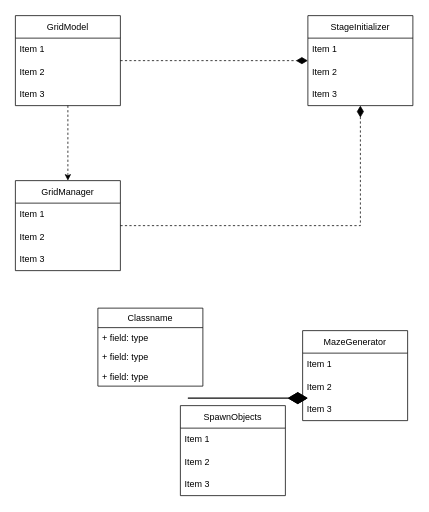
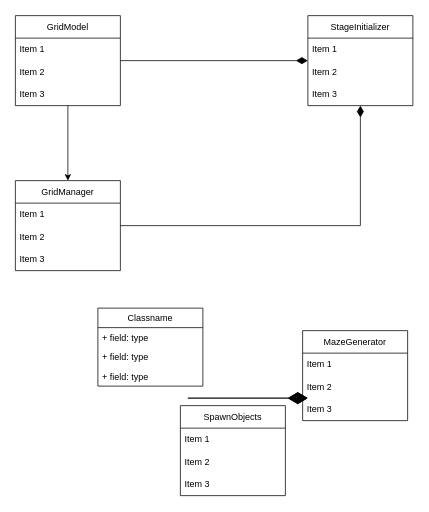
  <mxCell id="0" />
  <mxCell id="1" parent="0" />
- <mxCell id="2" style="edgeStyle=orthogonalEdgeStyle;rounded=0;orthogonalLoop=1;jettySize=auto;html=1;endArrow=diamondThin;endFill=1;endSize=13;dashed=1;" edge="1" parent="1" source="3" target="13"><mxGeometry relative="1" as="geometry" /></mxCell>
+ <mxCell id="2" style="edgeStyle=orthogonalEdgeStyle;rounded=0;orthogonalLoop=1;jettySize=auto;html=1;endArrow=diamondThin;endFill=1;endSize=13;" edge="1" parent="1" source="3" target="13"><mxGeometry relative="1" as="geometry" /></mxCell>
  <mxCell id="3" value="GridModel" style="swimlane;fontStyle=0;childLayout=stackLayout;horizontal=1;startSize=30;horizontalStack=0;resizeParent=1;resizeParentMax=0;resizeLast=0;collapsible=1;marginBottom=0;whiteSpace=wrap;html=1;" vertex="1" parent="1"><mxGeometry x="20" y="20" width="140" height="120" as="geometry" /></mxCell>
  <mxCell id="4" value="Item 1" style="text;strokeColor=none;fillColor=none;align=left;verticalAlign=middle;spacingLeft=4;spacingRight=4;overflow=hidden;points=[[0,0.5],[1,0.5]];portConstraint=eastwest;rotatable=0;whiteSpace=wrap;html=1;" vertex="1" parent="3"><mxGeometry y="30" width="140" height="30" as="geometry" /></mxCell>
  <mxCell id="5" value="Item 2" style="text;strokeColor=none;fillColor=none;align=left;verticalAlign=middle;spacingLeft=4;spacingRight=4;overflow=hidden;points=[[0,0.5],[1,0.5]];portConstraint=eastwest;rotatable=0;whiteSpace=wrap;html=1;" vertex="1" parent="3"><mxGeometry y="60" width="140" height="30" as="geometry" /></mxCell>
  <mxCell id="6" value="Item 3" style="text;strokeColor=none;fillColor=none;align=left;verticalAlign=middle;spacingLeft=4;spacingRight=4;overflow=hidden;points=[[0,0.5],[1,0.5]];portConstraint=eastwest;rotatable=0;whiteSpace=wrap;html=1;" vertex="1" parent="3"><mxGeometry y="90" width="140" height="30" as="geometry" /></mxCell>
- <mxCell id="7" style="edgeStyle=orthogonalEdgeStyle;rounded=0;orthogonalLoop=1;jettySize=auto;html=1;dashed=1;" edge="1" parent="1" source="3" target="9"><mxGeometry relative="1" as="geometry" /></mxCell>
- <mxCell id="8" style="edgeStyle=orthogonalEdgeStyle;rounded=0;orthogonalLoop=1;jettySize=auto;html=1;endArrow=diamondThin;endFill=1;startSize=6;endSize=13;dashed=1;" edge="1" parent="1" source="9" target="13"><mxGeometry relative="1" as="geometry"><mxPoint x="430" y="220" as="targetPoint" /></mxGeometry></mxCell>
+ <mxCell id="7" style="edgeStyle=orthogonalEdgeStyle;rounded=0;orthogonalLoop=1;jettySize=auto;html=1;" edge="1" parent="1" source="3" target="9"><mxGeometry relative="1" as="geometry" /></mxCell>
+ <mxCell id="8" style="edgeStyle=orthogonalEdgeStyle;rounded=0;orthogonalLoop=1;jettySize=auto;html=1;endArrow=diamondThin;endFill=1;startSize=6;endSize=13;" edge="1" parent="1" source="9" target="13"><mxGeometry relative="1" as="geometry"><mxPoint x="430" y="220" as="targetPoint" /></mxGeometry></mxCell>
  <mxCell id="9" value="GridManager" style="swimlane;fontStyle=0;childLayout=stackLayout;horizontal=1;startSize=30;horizontalStack=0;resizeParent=1;resizeParentMax=0;resizeLast=0;collapsible=1;marginBottom=0;whiteSpace=wrap;html=1;" vertex="1" parent="1"><mxGeometry x="20" y="240" width="140" height="120" as="geometry" /></mxCell>
  <mxCell id="10" value="Item 1" style="text;strokeColor=none;fillColor=none;align=left;verticalAlign=middle;spacingLeft=4;spacingRight=4;overflow=hidden;points=[[0,0.5],[1,0.5]];portConstraint=eastwest;rotatable=0;whiteSpace=wrap;html=1;" vertex="1" parent="9"><mxGeometry y="30" width="140" height="30" as="geometry" /></mxCell>
  <mxCell id="11" value="Item 2" style="text;strokeColor=none;fillColor=none;align=left;verticalAlign=middle;spacingLeft=4;spacingRight=4;overflow=hidden;points=[[0,0.5],[1,0.5]];portConstraint=eastwest;rotatable=0;whiteSpace=wrap;html=1;" vertex="1" parent="9"><mxGeometry y="60" width="140" height="30" as="geometry" /></mxCell>
  <mxCell id="12" value="Item 3" style="text;strokeColor=none;fillColor=none;align=left;verticalAlign=middle;spacingLeft=4;spacingRight=4;overflow=hidden;points=[[0,0.5],[1,0.5]];portConstraint=eastwest;rotatable=0;whiteSpace=wrap;html=1;" vertex="1" parent="9"><mxGeometry y="90" width="140" height="30" as="geometry" /></mxCell>
  <mxCell id="13" value="StageInitializer" style="swimlane;fontStyle=0;childLayout=stackLayout;horizontal=1;startSize=30;horizontalStack=0;resizeParent=1;resizeParentMax=0;resizeLast=0;collapsible=1;marginBottom=0;whiteSpace=wrap;html=1;" vertex="1" parent="1"><mxGeometry x="410" y="20" width="140" height="120" as="geometry" /></mxCell>
  <mxCell id="14" value="Item 1" style="text;strokeColor=none;fillColor=none;align=left;verticalAlign=middle;spacingLeft=4;spacingRight=4;overflow=hidden;points=[[0,0.5],[1,0.5]];portConstraint=eastwest;rotatable=0;whiteSpace=wrap;html=1;" vertex="1" parent="13"><mxGeometry y="30" width="140" height="30" as="geometry" /></mxCell>
  <mxCell id="15" value="Item 2" style="text;strokeColor=none;fillColor=none;align=left;verticalAlign=middle;spacingLeft=4;spacingRight=4;overflow=hidden;points=[[0,0.5],[1,0.5]];portConstraint=eastwest;rotatable=0;whiteSpace=wrap;html=1;" vertex="1" parent="13"><mxGeometry y="60" width="140" height="30" as="geometry" /></mxCell>
  <mxCell id="16" value="Item 3" style="text;strokeColor=none;fillColor=none;align=left;verticalAlign=middle;spacingLeft=4;spacingRight=4;overflow=hidden;points=[[0,0.5],[1,0.5]];portConstraint=eastwest;rotatable=0;whiteSpace=wrap;html=1;" vertex="1" parent="13"><mxGeometry y="90" width="140" height="30" as="geometry" /></mxCell>
  <mxCell id="17" value="MazeGenerator" style="swimlane;fontStyle=0;childLayout=stackLayout;horizontal=1;startSize=30;horizontalStack=0;resizeParent=1;resizeParentMax=0;resizeLast=0;collapsible=1;marginBottom=0;whiteSpace=wrap;html=1;" vertex="1" parent="1"><mxGeometry x="403" y="440" width="140" height="120" as="geometry" /></mxCell>
  <mxCell id="18" value="Item 1" style="text;strokeColor=none;fillColor=none;align=left;verticalAlign=middle;spacingLeft=4;spacingRight=4;overflow=hidden;points=[[0,0.5],[1,0.5]];portConstraint=eastwest;rotatable=0;whiteSpace=wrap;html=1;" vertex="1" parent="17"><mxGeometry y="30" width="140" height="30" as="geometry" /></mxCell>
  <mxCell id="19" value="Item 2" style="text;strokeColor=none;fillColor=none;align=left;verticalAlign=middle;spacingLeft=4;spacingRight=4;overflow=hidden;points=[[0,0.5],[1,0.5]];portConstraint=eastwest;rotatable=0;whiteSpace=wrap;html=1;" vertex="1" parent="17"><mxGeometry y="60" width="140" height="30" as="geometry" /></mxCell>
  <mxCell id="20" value="Item 3" style="text;strokeColor=none;fillColor=none;align=left;verticalAlign=middle;spacingLeft=4;spacingRight=4;overflow=hidden;points=[[0,0.5],[1,0.5]];portConstraint=eastwest;rotatable=0;whiteSpace=wrap;html=1;" vertex="1" parent="17"><mxGeometry y="90" width="140" height="30" as="geometry" /></mxCell>
  <mxCell id="21" value="SpawnObjects" style="swimlane;fontStyle=0;childLayout=stackLayout;horizontal=1;startSize=30;horizontalStack=0;resizeParent=1;resizeParentMax=0;resizeLast=0;collapsible=1;marginBottom=0;whiteSpace=wrap;html=1;" vertex="1" parent="1"><mxGeometry x="240" y="540" width="140" height="120" as="geometry" /></mxCell>
  <mxCell id="22" value="Item 1" style="text;strokeColor=none;fillColor=none;align=left;verticalAlign=middle;spacingLeft=4;spacingRight=4;overflow=hidden;points=[[0,0.5],[1,0.5]];portConstraint=eastwest;rotatable=0;whiteSpace=wrap;html=1;" vertex="1" parent="21"><mxGeometry y="30" width="140" height="30" as="geometry" /></mxCell>
  <mxCell id="23" value="Item 2" style="text;strokeColor=none;fillColor=none;align=left;verticalAlign=middle;spacingLeft=4;spacingRight=4;overflow=hidden;points=[[0,0.5],[1,0.5]];portConstraint=eastwest;rotatable=0;whiteSpace=wrap;html=1;" vertex="1" parent="21"><mxGeometry y="60" width="140" height="30" as="geometry" /></mxCell>
  <mxCell id="24" value="Item 3" style="text;strokeColor=none;fillColor=none;align=left;verticalAlign=middle;spacingLeft=4;spacingRight=4;overflow=hidden;points=[[0,0.5],[1,0.5]];portConstraint=eastwest;rotatable=0;whiteSpace=wrap;html=1;" vertex="1" parent="21"><mxGeometry y="90" width="140" height="30" as="geometry" /></mxCell>
  <mxCell id="25" value="Classname" style="swimlane;fontStyle=0;childLayout=stackLayout;horizontal=1;startSize=26;fillColor=none;horizontalStack=0;resizeParent=1;resizeParentMax=0;resizeLast=0;collapsible=1;marginBottom=0;whiteSpace=wrap;html=1;" vertex="1" parent="1"><mxGeometry x="130" y="410" width="140" height="104" as="geometry" /></mxCell>
  <mxCell id="26" value="+ field: type" style="text;strokeColor=none;fillColor=none;align=left;verticalAlign=top;spacingLeft=4;spacingRight=4;overflow=hidden;rotatable=0;points=[[0,0.5],[1,0.5]];portConstraint=eastwest;whiteSpace=wrap;html=1;" vertex="1" parent="25"><mxGeometry y="26" width="140" height="26" as="geometry" /></mxCell>
  <mxCell id="27" value="+ field: type" style="text;strokeColor=none;fillColor=none;align=left;verticalAlign=top;spacingLeft=4;spacingRight=4;overflow=hidden;rotatable=0;points=[[0,0.5],[1,0.5]];portConstraint=eastwest;whiteSpace=wrap;html=1;" vertex="1" parent="25"><mxGeometry y="52" width="140" height="26" as="geometry" /></mxCell>
  <mxCell id="28" value="+ field: type" style="text;strokeColor=none;fillColor=none;align=left;verticalAlign=top;spacingLeft=4;spacingRight=4;overflow=hidden;rotatable=0;points=[[0,0.5],[1,0.5]];portConstraint=eastwest;whiteSpace=wrap;html=1;" vertex="1" parent="25"><mxGeometry y="78" width="140" height="26" as="geometry" /></mxCell>
  <mxCell id="29" value="" style="endArrow=diamondThin;endFill=1;endSize=24;html=1;rounded=0;" edge="1" parent="1"><mxGeometry width="160" relative="1" as="geometry"><mxPoint x="250" y="530" as="sourcePoint" /><mxPoint x="410" y="530" as="targetPoint" /></mxGeometry></mxCell>
  <mxCell id="30" value="" style="endArrow=diamondThin;endFill=1;endSize=24;html=1;rounded=0;" edge="1" parent="1"><mxGeometry width="160" relative="1" as="geometry"><mxPoint x="250" y="530" as="sourcePoint" /><mxPoint x="410" y="530" as="targetPoint" /></mxGeometry></mxCell>
